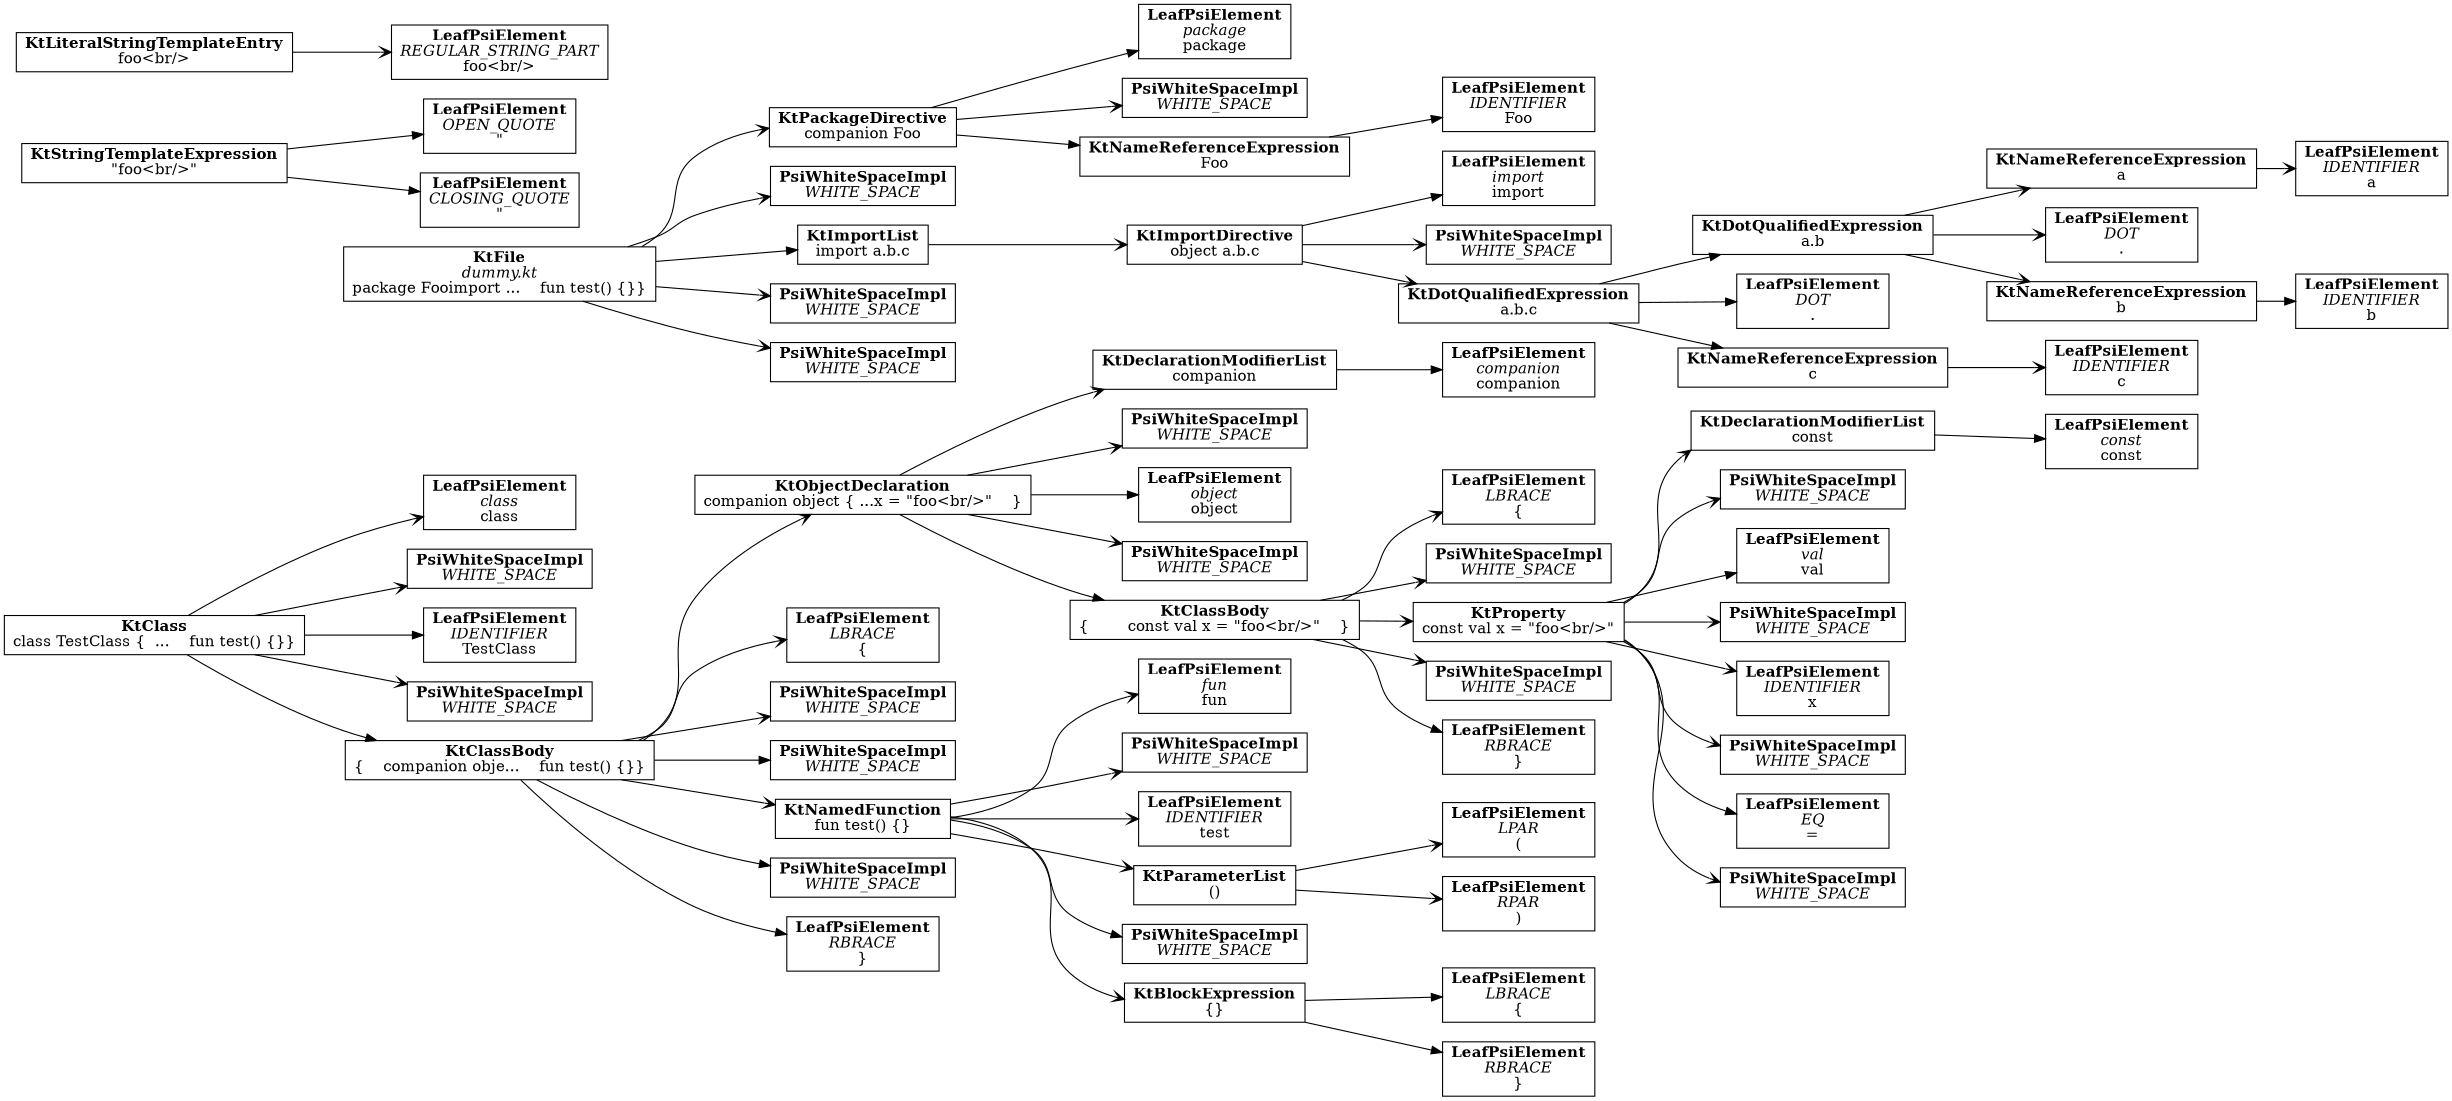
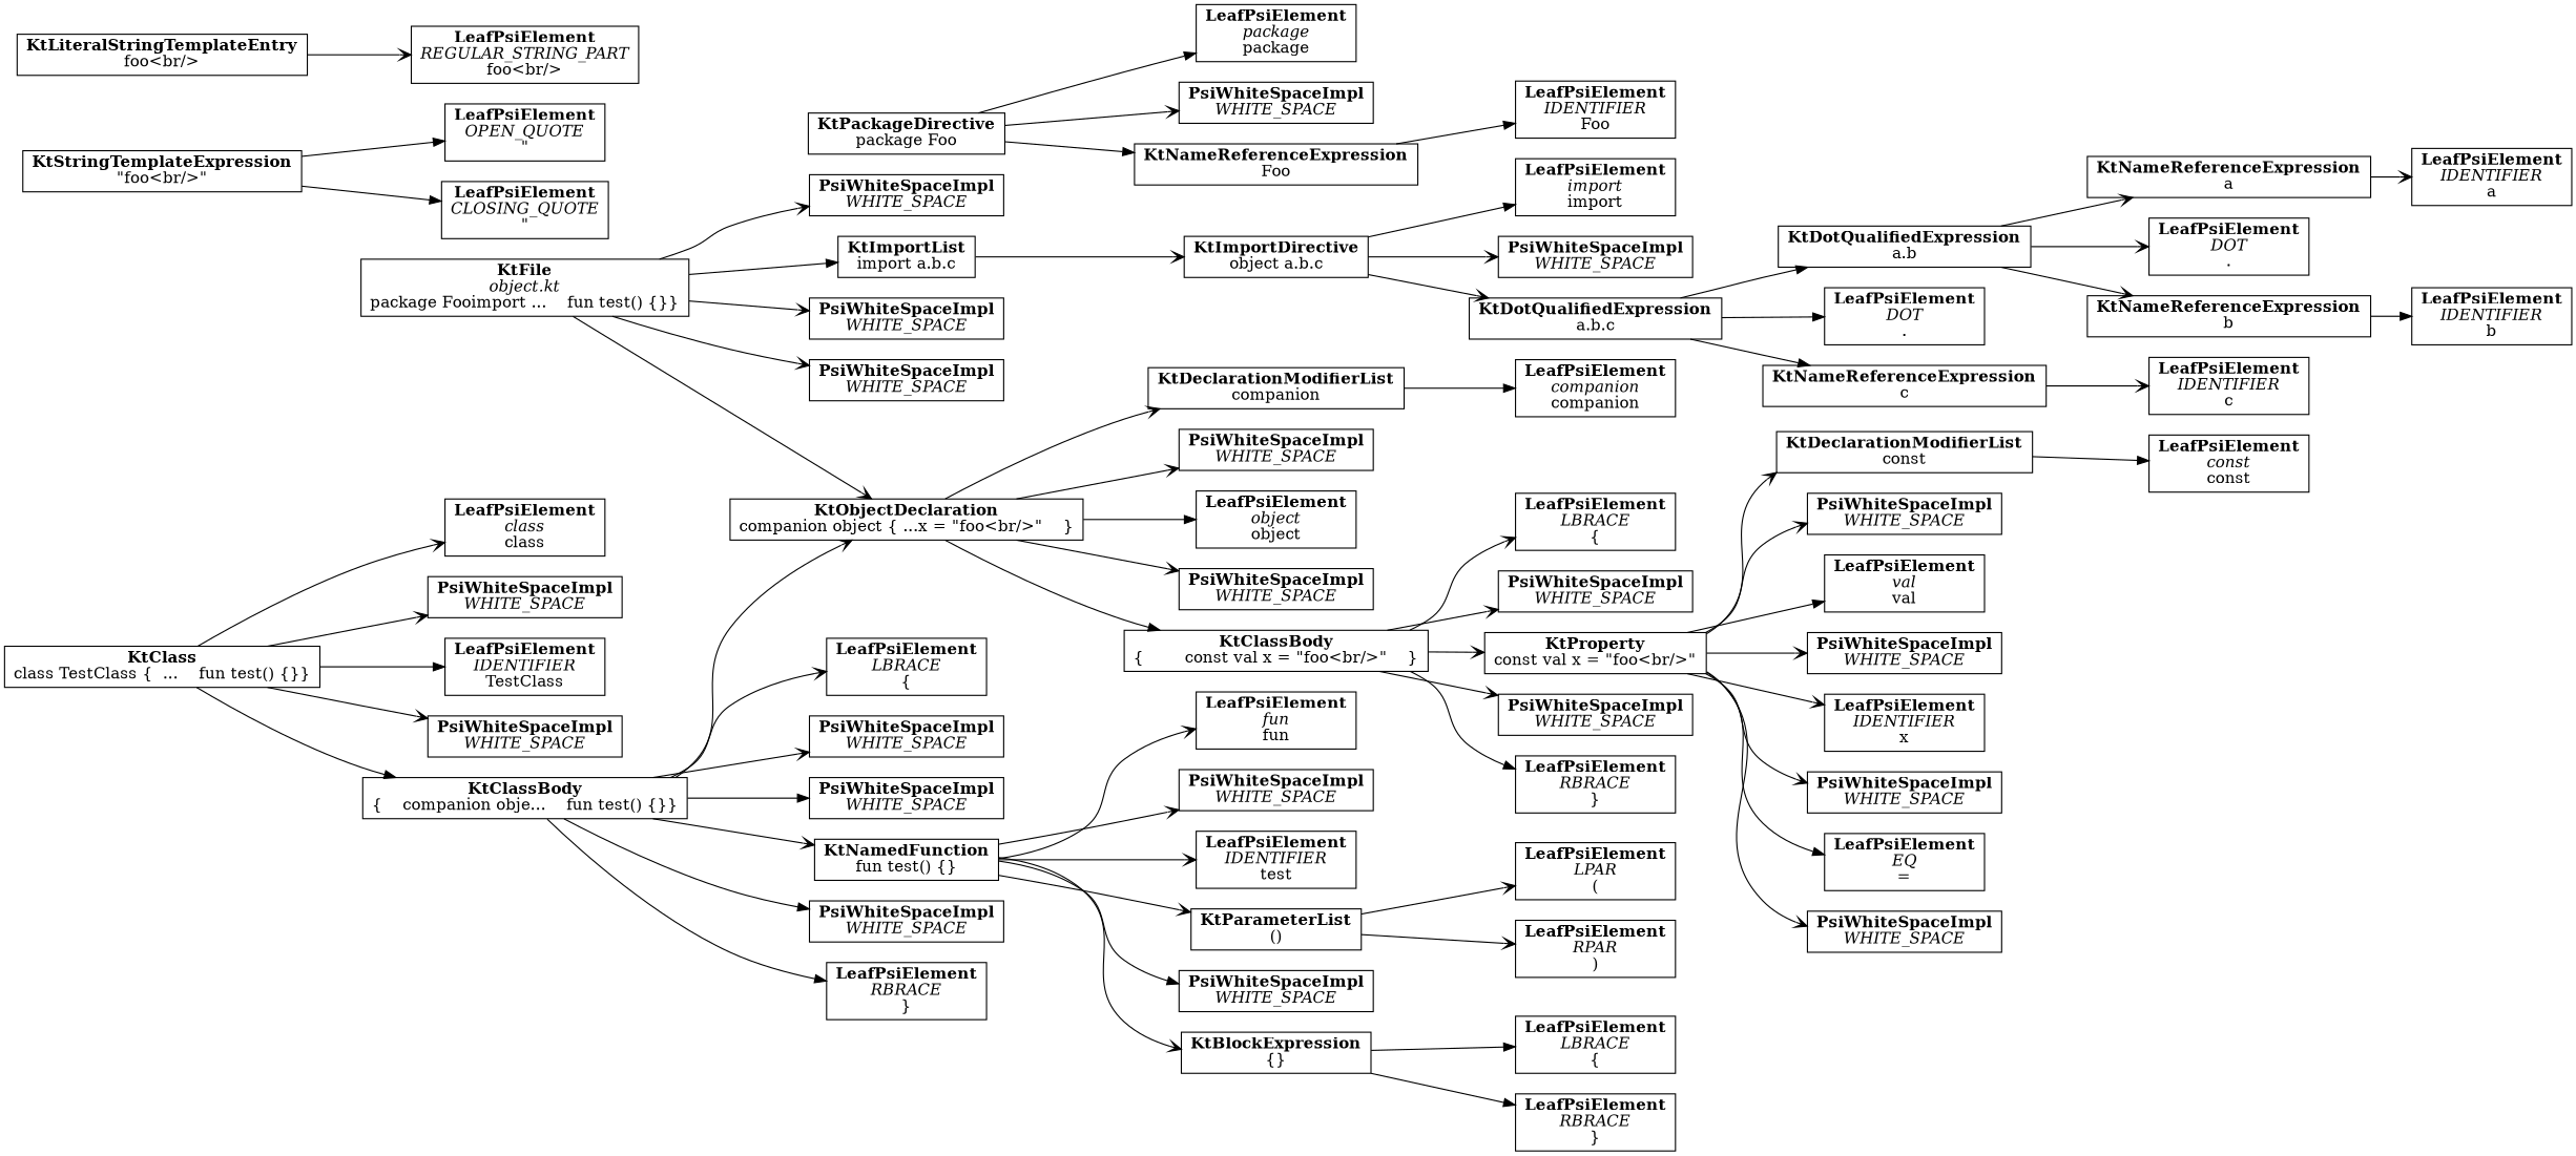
  digraph {
    rankdir=LR
    node [shape=box]
    edge [arrowhead=vee]
-   n1 [label=<<b>KtFile</b><br/><i>dummy.kt</i><br/>package Fooimport ...    fun test() {}}>]
-   n2 [label=<<b>KtPackageDirective</b><br/>companion Foo>]
+   n1 [label=<<b>KtFile</b><br/><i>object.kt</i><br/>package Fooimport ...    fun test() {}}>]
+   n2 [label=<<b>KtPackageDirective</b><br/>package Foo>]
    n3 [label=<<b>PsiWhiteSpaceImpl</b><br/><i>WHITE_SPACE</i><br/>>]
    n4 [label=<<b>KtImportList</b><br/>import a.b.c>]
    n5 [label=<<b>PsiWhiteSpaceImpl</b><br/><i>WHITE_SPACE</i><br/>>]
    n6 [label=<<b>PsiWhiteSpaceImpl</b><br/><i>WHITE_SPACE</i><br/>>]
    n7 [label=<<b>LeafPsiElement</b><br/><i>package</i><br/>package>]
    n8 [label=<<b>PsiWhiteSpaceImpl</b><br/><i>WHITE_SPACE</i><br/>>]
    n9 [label=<<b>KtNameReferenceExpression</b><br/>Foo>]
    n10 [label=<<b>KtImportDirective</b><br/>object a.b.c>]
    n11 [label=<<b>KtClass</b><br/>class TestClass {  ...    fun test() {}}>]
    n12 [label=<<b>LeafPsiElement</b><br/><i>class</i><br/>class>]
    n13 [label=<<b>PsiWhiteSpaceImpl</b><br/><i>WHITE_SPACE</i><br/>>]
    n14 [label=<<b>LeafPsiElement</b><br/><i>IDENTIFIER</i><br/>TestClass>]
    n15 [label=<<b>PsiWhiteSpaceImpl</b><br/><i>WHITE_SPACE</i><br/>>]
    n16 [label=<<b>KtClassBody</b><br/>{    companion obje...    fun test() {}}>]
    n17 [label=<<b>LeafPsiElement</b><br/><i>IDENTIFIER</i><br/>Foo>]
    n18 [label=<<b>LeafPsiElement</b><br/><i>import</i><br/>import>]
    n19 [label=<<b>PsiWhiteSpaceImpl</b><br/><i>WHITE_SPACE</i><br/>>]
    n20 [label=<<b>KtDotQualifiedExpression</b><br/>a.b.c>]
    n21 [label=<<b>KtDotQualifiedExpression</b><br/>a.b>]
    n22 [label=<<b>LeafPsiElement</b><br/><i>DOT</i><br/>.>]
    n23 [label=<<b>KtNameReferenceExpression</b><br/>c>]
    n24 [label=<<b>KtNameReferenceExpression</b><br/>a>]
    n25 [label=<<b>LeafPsiElement</b><br/><i>DOT</i><br/>.>]
    n26 [label=<<b>KtNameReferenceExpression</b><br/>b>]
    n27 [label=<<b>LeafPsiElement</b><br/><i>IDENTIFIER</i><br/>c>]
    n28 [label=<<b>LeafPsiElement</b><br/><i>IDENTIFIER</i><br/>a>]
    n29 [label=<<b>LeafPsiElement</b><br/><i>IDENTIFIER</i><br/>b>]
    n30 [label=<<b>LeafPsiElement</b><br/><i>LBRACE</i><br/>{>]
    n31 [label=<<b>PsiWhiteSpaceImpl</b><br/><i>WHITE_SPACE</i><br/>>]
    n32 [label=<<b>KtObjectDeclaration</b><br/>companion object { ...x = "foo&lt;br/&gt;"    }>]
    n33 [label=<<b>PsiWhiteSpaceImpl</b><br/><i>WHITE_SPACE</i><br/>>]
    n34 [label=<<b>KtNamedFunction</b><br/>fun test() {}>]
    n35 [label=<<b>PsiWhiteSpaceImpl</b><br/><i>WHITE_SPACE</i><br/>>]
    n36 [label=<<b>LeafPsiElement</b><br/><i>RBRACE</i><br/>}>]
    n37 [label=<<b>KtDeclarationModifierList</b><br/>companion>]
    n38 [label=<<b>PsiWhiteSpaceImpl</b><br/><i>WHITE_SPACE</i><br/>>]
    n39 [label=<<b>LeafPsiElement</b><br/><i>object</i><br/>object>]
    n40 [label=<<b>PsiWhiteSpaceImpl</b><br/><i>WHITE_SPACE</i><br/>>]
    n41 [label=<<b>KtClassBody</b><br/>{        const val x = "foo&lt;br/&gt;"    }>]
    n42 [label=<<b>LeafPsiElement</b><br/><i>fun</i><br/>fun>]
    n43 [label=<<b>PsiWhiteSpaceImpl</b><br/><i>WHITE_SPACE</i><br/>>]
    n44 [label=<<b>LeafPsiElement</b><br/><i>IDENTIFIER</i><br/>test>]
    n45 [label=<<b>KtParameterList</b><br/>()>]
    n46 [label=<<b>PsiWhiteSpaceImpl</b><br/><i>WHITE_SPACE</i><br/>>]
    n47 [label=<<b>KtBlockExpression</b><br/>{}>]
    n48 [label=<<b>LeafPsiElement</b><br/><i>companion</i><br/>companion>]
    n49 [label=<<b>LeafPsiElement</b><br/><i>LBRACE</i><br/>{>]
    n50 [label=<<b>PsiWhiteSpaceImpl</b><br/><i>WHITE_SPACE</i><br/>>]
    n51 [label=<<b>KtProperty</b><br/>const val x = "foo&lt;br/&gt;">]
    n52 [label=<<b>PsiWhiteSpaceImpl</b><br/><i>WHITE_SPACE</i><br/>>]
    n53 [label=<<b>LeafPsiElement</b><br/><i>RBRACE</i><br/>}>]
    n54 [label=<<b>KtDeclarationModifierList</b><br/>const>]
    n55 [label=<<b>PsiWhiteSpaceImpl</b><br/><i>WHITE_SPACE</i><br/>>]
    n56 [label=<<b>LeafPsiElement</b><br/><i>val</i><br/>val>]
    n57 [label=<<b>PsiWhiteSpaceImpl</b><br/><i>WHITE_SPACE</i><br/>>]
    n58 [label=<<b>LeafPsiElement</b><br/><i>IDENTIFIER</i><br/>x>]
    n59 [label=<<b>PsiWhiteSpaceImpl</b><br/><i>WHITE_SPACE</i><br/>>]
    n60 [label=<<b>LeafPsiElement</b><br/><i>EQ</i><br/>=>]
    n61 [label=<<b>PsiWhiteSpaceImpl</b><br/><i>WHITE_SPACE</i><br/>>]
    n62 [label=<<b>LeafPsiElement</b><br/><i>const</i><br/>const>]
    n63 [label=<<b>KtStringTemplateExpression</b><br/>"foo&lt;br/&gt;">]
    n64 [label=<<b>LeafPsiElement</b><br/><i>OPEN_QUOTE</i><br/>">]
    n65 [label=<<b>LeafPsiElement</b><br/><i>CLOSING_QUOTE</i><br/>">]
    n66 [label=<<b>KtLiteralStringTemplateEntry</b><br/>foo&lt;br/&gt;>]
    n67 [label=<<b>LeafPsiElement</b><br/><i>REGULAR_STRING_PART</i><br/>foo&lt;br/&gt;>]
    n68 [label=<<b>LeafPsiElement</b><br/><i>LPAR</i><br/>(>]
    n69 [label=<<b>LeafPsiElement</b><br/><i>RPAR</i><br/>)>]
    n70 [label=<<b>LeafPsiElement</b><br/><i>LBRACE</i><br/>{>]
    n71 [label=<<b>LeafPsiElement</b><br/><i>RBRACE</i><br/>}>]
-   n1 -> n2
+   n1 -> n32
    n1 -> n3
    n1 -> n4 [arrowhead=normal]
    n1 -> n5
    n1 -> n6
    n2 -> n7 [arrowhead=normal]
    n2 -> n8
    n2 -> n9 [arrowhead=normal]
    n4 -> n10
    n9 -> n17 [arrowhead=normal]
    n10 -> n18 [arrowhead=normal]
    n10 -> n19
    n10 -> n20
    n11 -> n12
    n11 -> n13
    n11 -> n14 [arrowhead=normal]
    n11 -> n15
    n11 -> n16 [arrowhead=normal]
    n16 -> n30
    n16 -> n31
    n16 -> n32
    n16 -> n33 [arrowhead=normal]
    n16 -> n34
    n16 -> n35 [arrowhead=normal]
    n16 -> n36 [arrowhead=normal]
    n20 -> n21 [arrowhead=normal]
    n20 -> n22 [arrowhead=normal]
    n20 -> n23 [arrowhead=normal]
    n21 -> n24
    n21 -> n25
    n21 -> n26
    n23 -> n27
    n24 -> n28
    n26 -> n29 [arrowhead=normal]
    n32 -> n37
    n32 -> n38
    n32 -> n39 [arrowhead=normal]
    n32 -> n40
    n32 -> n41 [arrowhead=normal]
    n34 -> n42
    n34 -> n43
    n34 -> n44
    n34 -> n45
    n34 -> n46 [arrowhead=normal]
    n34 -> n47
    n37 -> n48 [arrowhead=normal]
    n41 -> n49
    n41 -> n50
    n41 -> n51
    n41 -> n52
    n41 -> n53 [arrowhead=normal]
    n45 -> n68
    n45 -> n69
    n47 -> n70 [arrowhead=normal]
    n47 -> n71 [arrowhead=normal]
    n51 -> n54
    n51 -> n55
    n51 -> n56 [arrowhead=normal]
    n51 -> n57
    n51 -> n58
    n51 -> n59
    n51 -> n60 [arrowhead=normal]
    n51 -> n61
    n54 -> n62 [arrowhead=normal]
    n63 -> n64 [arrowhead=normal]
    n63 -> n65 [arrowhead=normal]
    n66 -> n67
  }
